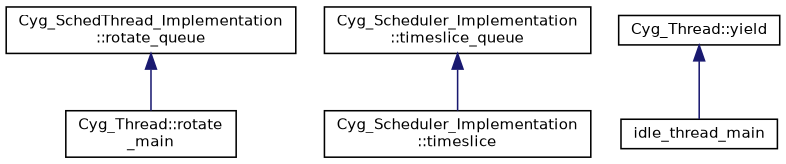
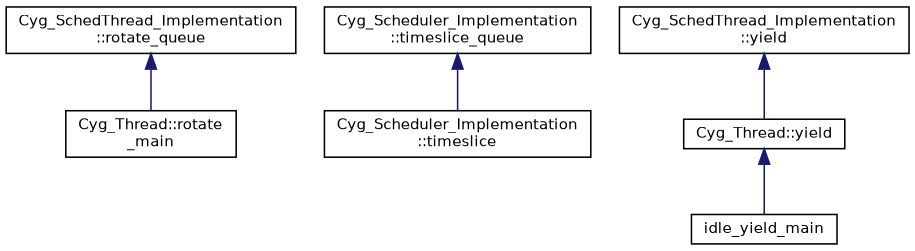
  digraph {
    rankdir=TB
    node [color=black fillcolor=white fontname=Helvetica fontsize=10 shape=record style=filled]
    edge [color=midnightblue dir=back fontname=Helvetica fontsize=10 labelfontname=Helvetica labelfontsize=10 style=solid]
    n1 [height=0.2 label="Cyg_SchedThread_Implementation\l::rotate_queue" width=0.4]
    n2 [height=0.2 label="Cyg_Thread::rotate\l_main" width=0.4]
    n3 [height=0.2 label="Cyg_Scheduler_Implementation\l::timeslice_queue" width=0.4]
    n4 [height=0.2 label="Cyg_Scheduler_Implementation\l::timeslice" width=0.4]
+   n5 [height=0.2 label="Cyg_SchedThread_Implementation\l::yield" width=0.4]
    n6 [height=0.2 label="Cyg_Thread::yield" width=0.4]
-   n7 [height=0.2 label=idle_thread_main width=0.4]
+   n7 [height=0.2 label=idle_yield_main width=0.4]
    n1 -> n2
    n3 -> n4
+   n5 -> n6
    n6 -> n7
  }
